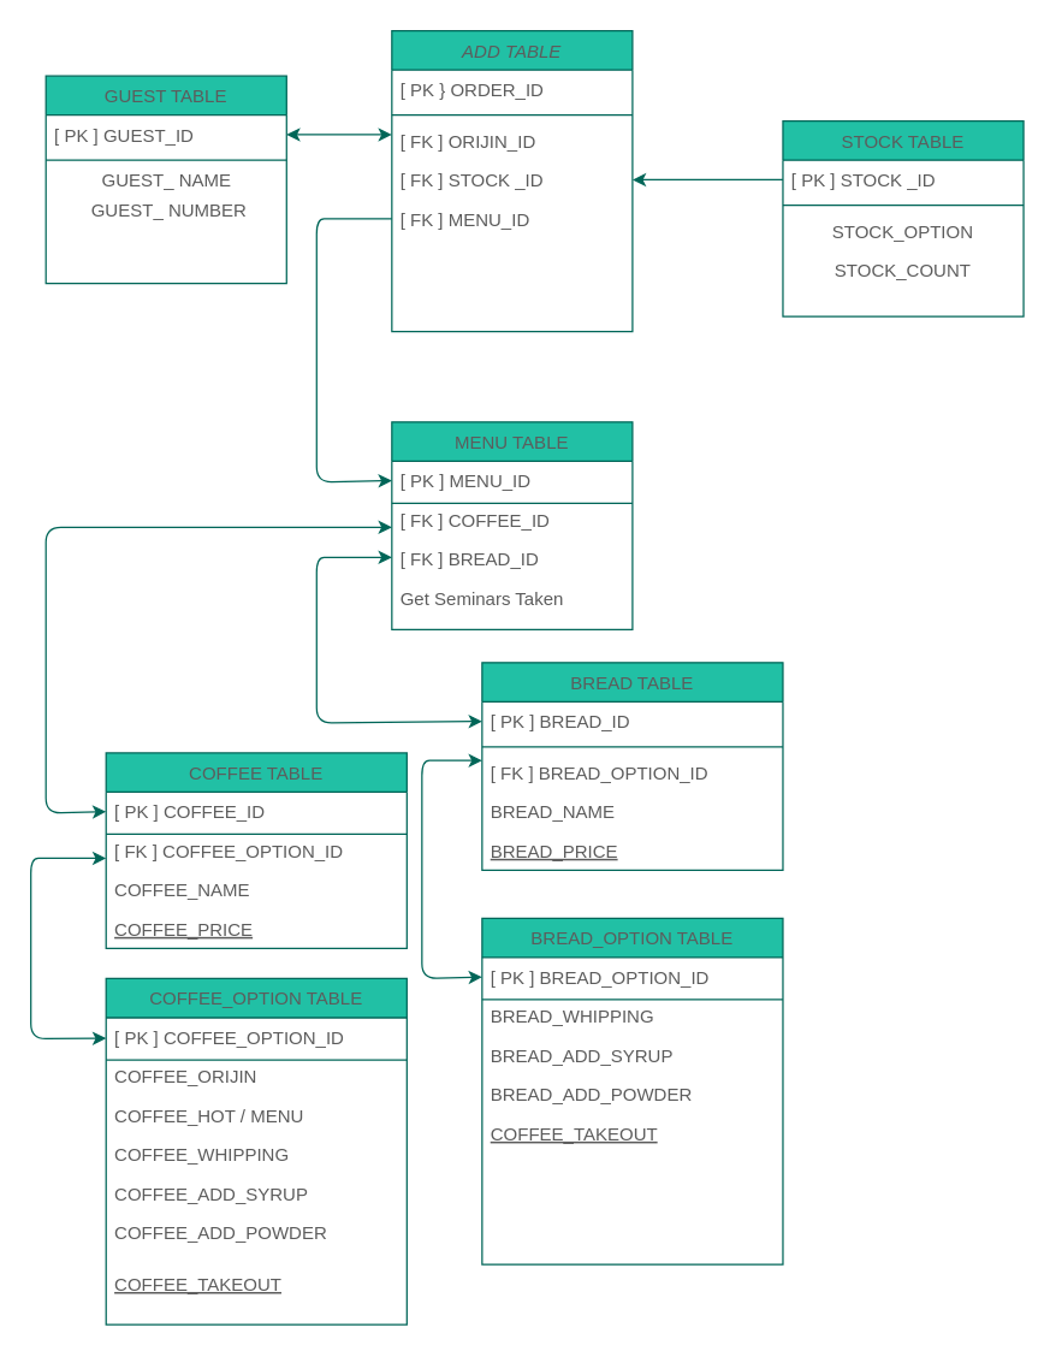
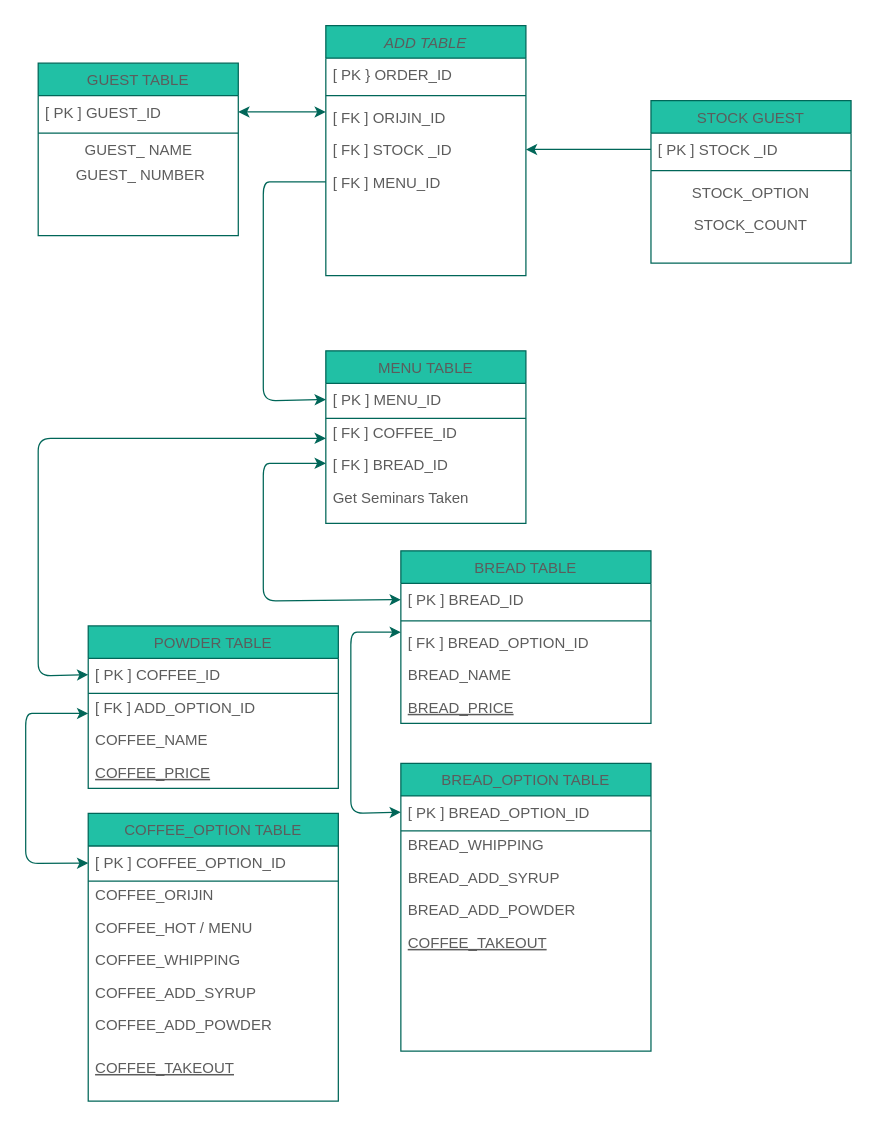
  <mxCell id="0" />
  <mxCell id="1" parent="0" />
  <mxCell id="2" value="ADD TABLE" style="swimlane;fontStyle=2;align=center;verticalAlign=top;childLayout=stackLayout;horizontal=1;startSize=26;horizontalStack=0;resizeParent=1;resizeLast=0;collapsible=1;marginBottom=0;rounded=0;shadow=0;strokeWidth=1;fillColor=#21C0A5;strokeColor=#006658;fontColor=#5C5C5C;" parent="1" vertex="1"><mxGeometry x="260" y="20" width="160" height="200" as="geometry"><mxRectangle x="230" y="140" width="160" height="26" as="alternateBounds" /></mxGeometry></mxCell>
  <mxCell id="3" value="[ PK } ORDER_ID" style="text;align=left;verticalAlign=top;spacingLeft=4;spacingRight=4;overflow=hidden;rotatable=0;points=[[0,0.5],[1,0.5]];portConstraint=eastwest;fontColor=#5C5C5C;" parent="2" vertex="1"><mxGeometry y="26" width="160" height="26" as="geometry" /></mxCell>
  <mxCell id="4" value="" style="line;html=1;strokeWidth=1;align=left;verticalAlign=middle;spacingTop=-1;spacingLeft=3;spacingRight=3;rotatable=0;labelPosition=right;points=[];portConstraint=eastwest;fillColor=#21C0A5;strokeColor=#006658;fontColor=#5C5C5C;" vertex="1" parent="2"><mxGeometry y="52" width="160" height="8" as="geometry" /></mxCell>
  <mxCell id="5" value="[ FK ] ORIJIN_ID" style="text;align=left;verticalAlign=top;spacingLeft=4;spacingRight=4;overflow=hidden;rotatable=0;points=[[0,0.5],[1,0.5]];portConstraint=eastwest;rounded=0;shadow=0;html=0;fontColor=#5C5C5C;" parent="2" vertex="1"><mxGeometry y="60" width="160" height="26" as="geometry" /></mxCell>
  <mxCell id="6" value="[ FK ] STOCK _ID" style="text;align=left;verticalAlign=top;spacingLeft=4;spacingRight=4;overflow=hidden;rotatable=0;points=[[0,0.5],[1,0.5]];portConstraint=eastwest;fontColor=#5C5C5C;" vertex="1" parent="2"><mxGeometry y="86" width="160" height="26" as="geometry" /></mxCell>
  <mxCell id="7" value="[ FK ] MENU_ID" style="text;align=left;verticalAlign=top;spacingLeft=4;spacingRight=4;overflow=hidden;rotatable=0;points=[[0,0.5],[1,0.5]];portConstraint=eastwest;fontColor=#5C5C5C;" vertex="1" parent="2"><mxGeometry y="112" width="160" height="26" as="geometry" /></mxCell>
  <mxCell id="8" value="MENU TABLE" style="swimlane;fontStyle=0;align=center;verticalAlign=top;childLayout=stackLayout;horizontal=1;startSize=26;horizontalStack=0;resizeParent=1;resizeLast=0;collapsible=1;marginBottom=0;rounded=0;shadow=0;strokeWidth=1;fillColor=#21C0A5;strokeColor=#006658;fontColor=#5C5C5C;" parent="1" vertex="1"><mxGeometry x="260" y="280" width="160" height="138" as="geometry"><mxRectangle x="130" y="380" width="160" height="26" as="alternateBounds" /></mxGeometry></mxCell>
  <mxCell id="9" value="[ PK ] MENU_ID" style="text;align=left;verticalAlign=top;spacingLeft=4;spacingRight=4;overflow=hidden;rotatable=0;points=[[0,0.5],[1,0.5]];portConstraint=eastwest;fontColor=#5C5C5C;" parent="8" vertex="1"><mxGeometry y="26" width="160" height="26" as="geometry" /></mxCell>
  <mxCell id="10" value="[ FK ] COFFEE_ID" style="text;align=left;verticalAlign=top;spacingLeft=4;spacingRight=4;overflow=hidden;rotatable=0;points=[[0,0.5],[1,0.5]];portConstraint=eastwest;fontColor=#5C5C5C;" vertex="1" parent="8"><mxGeometry y="52" width="160" height="26" as="geometry" /></mxCell>
  <mxCell id="11" value="[ FK ] BREAD_ID" style="text;align=left;verticalAlign=top;spacingLeft=4;spacingRight=4;overflow=hidden;rotatable=0;points=[[0,0.5],[1,0.5]];portConstraint=eastwest;fontColor=#5C5C5C;" vertex="1" parent="8"><mxGeometry y="78" width="160" height="26" as="geometry" /></mxCell>
  <mxCell id="12" value="Get Seminars Taken" style="text;align=left;verticalAlign=top;spacingLeft=4;spacingRight=4;overflow=hidden;rotatable=0;points=[[0,0.5],[1,0.5]];portConstraint=eastwest;fontColor=#5C5C5C;" parent="8" vertex="1"><mxGeometry y="104" width="160" height="26" as="geometry" /></mxCell>
- <mxCell id="13" value="STOCK TABLE" style="swimlane;fontStyle=0;align=center;verticalAlign=top;childLayout=stackLayout;horizontal=1;startSize=26;horizontalStack=0;resizeParent=1;resizeLast=0;collapsible=1;marginBottom=0;rounded=0;shadow=0;strokeWidth=1;fillColor=#21C0A5;strokeColor=#006658;fontColor=#5C5C5C;" parent="1" vertex="1"><mxGeometry x="520" y="80" width="160" height="130" as="geometry"><mxRectangle x="550" y="140" width="160" height="26" as="alternateBounds" /></mxGeometry></mxCell>
+ <mxCell id="13" value="STOCK GUEST" style="swimlane;fontStyle=0;align=center;verticalAlign=top;childLayout=stackLayout;horizontal=1;startSize=26;horizontalStack=0;resizeParent=1;resizeLast=0;collapsible=1;marginBottom=0;rounded=0;shadow=0;strokeWidth=1;fillColor=#21C0A5;strokeColor=#006658;fontColor=#5C5C5C;" parent="1" vertex="1"><mxGeometry x="520" y="80" width="160" height="130" as="geometry"><mxRectangle x="550" y="140" width="160" height="26" as="alternateBounds" /></mxGeometry></mxCell>
  <mxCell id="14" value="[ PK ] STOCK _ID" style="text;align=left;verticalAlign=top;spacingLeft=4;spacingRight=4;overflow=hidden;rotatable=0;points=[[0,0.5],[1,0.5]];portConstraint=eastwest;fontColor=#5C5C5C;" parent="13" vertex="1"><mxGeometry y="26" width="160" height="26" as="geometry" /></mxCell>
  <mxCell id="15" value="" style="line;html=1;strokeWidth=1;align=left;verticalAlign=middle;spacingTop=-1;spacingLeft=3;spacingRight=3;rotatable=0;labelPosition=right;points=[];portConstraint=eastwest;fillColor=#21C0A5;strokeColor=#006658;fontColor=#5C5C5C;" parent="13" vertex="1"><mxGeometry y="52" width="160" height="8" as="geometry" /></mxCell>
  <mxCell id="16" value="STOCK_OPTION" style="text;align=center;verticalAlign=top;spacingLeft=4;spacingRight=4;overflow=hidden;rotatable=0;points=[[0,0.5],[1,0.5]];portConstraint=eastwest;fontColor=#5C5C5C;" parent="13" vertex="1"><mxGeometry y="60" width="160" height="26" as="geometry" /></mxCell>
  <mxCell id="17" value="STOCK_COUNT" style="text;align=center;verticalAlign=top;spacingLeft=4;spacingRight=4;overflow=hidden;rotatable=0;points=[[0,0.5],[1,0.5]];portConstraint=eastwest;fontColor=#5C5C5C;" vertex="1" parent="13"><mxGeometry y="86" width="160" height="26" as="geometry" /></mxCell>
  <mxCell id="18" value="GUEST TABLE" style="swimlane;fontStyle=0;align=center;verticalAlign=top;childLayout=stackLayout;horizontal=1;startSize=26;horizontalStack=0;resizeParent=1;resizeLast=0;collapsible=1;marginBottom=0;rounded=0;shadow=0;strokeWidth=1;fillColor=#21C0A5;strokeColor=#006658;fontColor=#5C5C5C;" vertex="1" parent="1"><mxGeometry x="30" y="50" width="160" height="138" as="geometry"><mxRectangle x="130" y="380" width="160" height="26" as="alternateBounds" /></mxGeometry></mxCell>
  <mxCell id="19" value="[ PK ] GUEST_ID" style="text;align=left;verticalAlign=top;spacingLeft=4;spacingRight=4;overflow=hidden;rotatable=0;points=[[0,0.5],[1,0.5]];portConstraint=eastwest;fontColor=#5C5C5C;" vertex="1" parent="18"><mxGeometry y="26" width="160" height="26" as="geometry" /></mxCell>
  <mxCell id="20" value="" style="line;html=1;strokeWidth=1;align=left;verticalAlign=middle;spacingTop=-1;spacingLeft=3;spacingRight=3;rotatable=0;labelPosition=right;points=[];portConstraint=eastwest;fillColor=#21C0A5;strokeColor=#006658;fontColor=#5C5C5C;" vertex="1" parent="18"><mxGeometry y="52" width="160" height="8" as="geometry" /></mxCell>
  <mxCell id="21" value="&amp;nbsp;GUEST_ NAME&amp;nbsp;" style="text;html=1;align=center;verticalAlign=middle;resizable=0;points=[];autosize=1;strokeColor=none;fontColor=#5C5C5C;" vertex="1" parent="18"><mxGeometry y="60" width="160" height="20" as="geometry" /></mxCell>
  <mxCell id="22" value="&amp;nbsp;GUEST_ NUMBER" style="text;html=1;align=center;verticalAlign=middle;resizable=0;points=[];autosize=1;strokeColor=none;fontColor=#5C5C5C;" vertex="1" parent="18"><mxGeometry y="80" width="160" height="20" as="geometry" /></mxCell>
  <mxCell id="23" value="" style="endArrow=classic;startArrow=classic;html=1;fontColor=#5C5C5C;strokeColor=#006658;fillColor=#21C0A5;entryX=1;entryY=0.5;entryDx=0;entryDy=0;" edge="1" parent="1"><mxGeometry width="50" height="50" relative="1" as="geometry"><mxPoint x="260" y="89" as="sourcePoint" /><mxPoint x="190" y="89" as="targetPoint" /></mxGeometry></mxCell>
  <mxCell id="24" value="" style="endArrow=none;startArrow=classic;html=1;fontColor=#5C5C5C;strokeColor=#006658;fillColor=#21C0A5;exitX=1;exitY=0.5;exitDx=0;exitDy=0;entryX=0;entryY=0.5;entryDx=0;entryDy=0;" edge="1" parent="1" source="6" target="14"><mxGeometry width="50" height="50" relative="1" as="geometry"><mxPoint x="420" y="121" as="sourcePoint" /><mxPoint x="510" y="111" as="targetPoint" /></mxGeometry></mxCell>
  <mxCell id="25" value="" style="endArrow=none;startArrow=classic;html=1;fontColor=#5C5C5C;strokeColor=#006658;fillColor=#21C0A5;entryX=0;entryY=0.5;entryDx=0;entryDy=0;exitX=0;exitY=0.5;exitDx=0;exitDy=0;" edge="1" parent="1" source="9" target="7"><mxGeometry width="50" height="50" relative="1" as="geometry"><mxPoint x="310" y="230" as="sourcePoint" /><mxPoint x="430" y="170" as="targetPoint" /><Array as="points"><mxPoint x="210" y="320" /><mxPoint x="210" y="145" /><mxPoint x="220" y="145" /></Array></mxGeometry></mxCell>
  <mxCell id="26" value="" style="line;html=1;strokeWidth=1;align=left;verticalAlign=middle;spacingTop=-1;spacingLeft=3;spacingRight=3;rotatable=0;labelPosition=right;points=[];portConstraint=eastwest;fillColor=#21C0A5;strokeColor=#006658;fontColor=#5C5C5C;" vertex="1" parent="1"><mxGeometry x="260" y="330" width="160" height="8" as="geometry" /></mxCell>
- <mxCell id="27" value="COFFEE TABLE" style="swimlane;fontStyle=0;align=center;verticalAlign=top;childLayout=stackLayout;horizontal=1;startSize=26;horizontalStack=0;resizeParent=1;resizeLast=0;collapsible=1;marginBottom=0;rounded=0;shadow=0;strokeWidth=1;fillColor=#21C0A5;strokeColor=#006658;fontColor=#5C5C5C;" vertex="1" parent="1"><mxGeometry x="70" y="500" width="200" height="130" as="geometry"><mxRectangle x="130" y="380" width="160" height="26" as="alternateBounds" /></mxGeometry></mxCell>
+ <mxCell id="27" value="POWDER TABLE" style="swimlane;fontStyle=0;align=center;verticalAlign=top;childLayout=stackLayout;horizontal=1;startSize=26;horizontalStack=0;resizeParent=1;resizeLast=0;collapsible=1;marginBottom=0;rounded=0;shadow=0;strokeWidth=1;fillColor=#21C0A5;strokeColor=#006658;fontColor=#5C5C5C;" vertex="1" parent="1"><mxGeometry x="70" y="500" width="200" height="130" as="geometry"><mxRectangle x="130" y="380" width="160" height="26" as="alternateBounds" /></mxGeometry></mxCell>
  <mxCell id="28" value="[ PK ] COFFEE_ID" style="text;align=left;verticalAlign=top;spacingLeft=4;spacingRight=4;overflow=hidden;rotatable=0;points=[[0,0.5],[1,0.5]];portConstraint=eastwest;fontColor=#5C5C5C;" vertex="1" parent="27"><mxGeometry y="26" width="200" height="26" as="geometry" /></mxCell>
- <mxCell id="29" value="[ FK ] COFFEE_OPTION_ID" style="text;align=left;verticalAlign=top;spacingLeft=4;spacingRight=4;overflow=hidden;rotatable=0;points=[[0,0.5],[1,0.5]];portConstraint=eastwest;fontColor=#5C5C5C;" vertex="1" parent="27"><mxGeometry y="52" width="200" height="26" as="geometry" /></mxCell>
+ <mxCell id="29" value="[ FK ] ADD_OPTION_ID" style="text;align=left;verticalAlign=top;spacingLeft=4;spacingRight=4;overflow=hidden;rotatable=0;points=[[0,0.5],[1,0.5]];portConstraint=eastwest;fontColor=#5C5C5C;" vertex="1" parent="27"><mxGeometry y="52" width="200" height="26" as="geometry" /></mxCell>
  <mxCell id="30" value="COFFEE_NAME" style="text;align=left;verticalAlign=top;spacingLeft=4;spacingRight=4;overflow=hidden;rotatable=0;points=[[0,0.5],[1,0.5]];portConstraint=eastwest;rounded=0;shadow=0;html=0;fontColor=#5C5C5C;" vertex="1" parent="27"><mxGeometry y="78" width="200" height="26" as="geometry" /></mxCell>
  <mxCell id="31" value="COFFEE_PRICE" style="text;align=left;verticalAlign=top;spacingLeft=4;spacingRight=4;overflow=hidden;rotatable=0;points=[[0,0.5],[1,0.5]];portConstraint=eastwest;fontStyle=4;fontColor=#5C5C5C;" vertex="1" parent="27"><mxGeometry y="104" width="200" height="26" as="geometry" /></mxCell>
  <mxCell id="32" value="" style="endArrow=classic;startArrow=classic;html=1;fontColor=#5C5C5C;strokeColor=#006658;fillColor=#21C0A5;entryX=0;entryY=0.5;entryDx=0;entryDy=0;exitX=0;exitY=0.5;exitDx=0;exitDy=0;" edge="1" parent="1" source="28"><mxGeometry width="50" height="50" relative="1" as="geometry"><mxPoint x="260" y="524" as="sourcePoint" /><mxPoint x="260" y="350" as="targetPoint" /><Array as="points"><mxPoint x="30" y="540" /><mxPoint x="30" y="350" /><mxPoint x="220" y="350" /></Array></mxGeometry></mxCell>
  <mxCell id="33" value="COFFEE_OPTION TABLE" style="swimlane;fontStyle=0;align=center;verticalAlign=top;childLayout=stackLayout;horizontal=1;startSize=26;horizontalStack=0;resizeParent=1;resizeLast=0;collapsible=1;marginBottom=0;rounded=0;shadow=0;strokeWidth=1;fillColor=#21C0A5;strokeColor=#006658;fontColor=#5C5C5C;" vertex="1" parent="1"><mxGeometry x="70" y="650" width="200" height="230" as="geometry"><mxRectangle x="130" y="380" width="160" height="26" as="alternateBounds" /></mxGeometry></mxCell>
  <mxCell id="34" value="[ PK ] COFFEE_OPTION_ID" style="text;align=left;verticalAlign=top;spacingLeft=4;spacingRight=4;overflow=hidden;rotatable=0;points=[[0,0.5],[1,0.5]];portConstraint=eastwest;fontColor=#5C5C5C;" vertex="1" parent="33"><mxGeometry y="26" width="200" height="26" as="geometry" /></mxCell>
  <mxCell id="35" value="COFFEE_ORIJIN" style="text;align=left;verticalAlign=top;spacingLeft=4;spacingRight=4;overflow=hidden;rotatable=0;points=[[0,0.5],[1,0.5]];portConstraint=eastwest;rounded=0;shadow=0;html=0;fontColor=#5C5C5C;" vertex="1" parent="33"><mxGeometry y="52" width="200" height="26" as="geometry" /></mxCell>
  <mxCell id="36" value="COFFEE_HOT / MENU" style="text;align=left;verticalAlign=top;spacingLeft=4;spacingRight=4;overflow=hidden;rotatable=0;points=[[0,0.5],[1,0.5]];portConstraint=eastwest;rounded=0;shadow=0;html=0;fontColor=#5C5C5C;" vertex="1" parent="33"><mxGeometry y="78" width="200" height="26" as="geometry" /></mxCell>
  <mxCell id="37" value="COFFEE_WHIPPING" style="text;align=left;verticalAlign=top;spacingLeft=4;spacingRight=4;overflow=hidden;rotatable=0;points=[[0,0.5],[1,0.5]];portConstraint=eastwest;rounded=0;shadow=0;html=0;fontColor=#5C5C5C;" vertex="1" parent="33"><mxGeometry y="104" width="200" height="26" as="geometry" /></mxCell>
  <mxCell id="38" value="COFFEE_ADD_SYRUP" style="text;align=left;verticalAlign=top;spacingLeft=4;spacingRight=4;overflow=hidden;rotatable=0;points=[[0,0.5],[1,0.5]];portConstraint=eastwest;rounded=0;shadow=0;html=0;fontColor=#5C5C5C;" vertex="1" parent="33"><mxGeometry y="130" width="200" height="26" as="geometry" /></mxCell>
  <mxCell id="39" value="COFFEE_ADD_POWDER" style="text;align=left;verticalAlign=top;spacingLeft=4;spacingRight=4;overflow=hidden;rotatable=0;points=[[0,0.5],[1,0.5]];portConstraint=eastwest;rounded=0;shadow=0;html=0;fontColor=#5C5C5C;" vertex="1" parent="33"><mxGeometry y="156" width="200" height="26" as="geometry" /></mxCell>
  <mxCell id="40" value="" style="endArrow=classic;startArrow=classic;html=1;fontColor=#5C5C5C;strokeColor=#006658;fillColor=#21C0A5;entryX=0;entryY=0.5;entryDx=0;entryDy=0;" edge="1" parent="1" source="34"><mxGeometry width="50" height="50" relative="1" as="geometry"><mxPoint x="70" y="744" as="sourcePoint" /><mxPoint x="70" y="570" as="targetPoint" /><Array as="points"><mxPoint x="20" y="690" /><mxPoint x="20" y="570" /><mxPoint x="30" y="570" /></Array></mxGeometry></mxCell>
  <mxCell id="41" value="COFFEE_TAKEOUT" style="text;align=left;verticalAlign=top;spacingLeft=4;spacingRight=4;overflow=hidden;rotatable=0;points=[[0,0.5],[1,0.5]];portConstraint=eastwest;fontStyle=4;fontColor=#5C5C5C;" vertex="1" parent="1"><mxGeometry x="70" y="840" width="200" height="26" as="geometry" /></mxCell>
  <mxCell id="42" value="BREAD TABLE" style="swimlane;fontStyle=0;align=center;verticalAlign=top;childLayout=stackLayout;horizontal=1;startSize=26;horizontalStack=0;resizeParent=1;resizeLast=0;collapsible=1;marginBottom=0;rounded=0;shadow=0;strokeWidth=1;fillColor=#21C0A5;strokeColor=#006658;fontColor=#5C5C5C;" vertex="1" parent="1"><mxGeometry x="320" y="440" width="200" height="138" as="geometry"><mxRectangle x="130" y="380" width="160" height="26" as="alternateBounds" /></mxGeometry></mxCell>
  <mxCell id="43" value="[ PK ] BREAD_ID" style="text;align=left;verticalAlign=top;spacingLeft=4;spacingRight=4;overflow=hidden;rotatable=0;points=[[0,0.5],[1,0.5]];portConstraint=eastwest;fontColor=#5C5C5C;" vertex="1" parent="42"><mxGeometry y="26" width="200" height="26" as="geometry" /></mxCell>
  <mxCell id="44" value="" style="line;html=1;strokeWidth=1;align=left;verticalAlign=middle;spacingTop=-1;spacingLeft=3;spacingRight=3;rotatable=0;labelPosition=right;points=[];portConstraint=eastwest;fillColor=#21C0A5;strokeColor=#006658;fontColor=#5C5C5C;" vertex="1" parent="42"><mxGeometry y="52" width="200" height="8" as="geometry" /></mxCell>
  <mxCell id="45" value="[ FK ] BREAD_OPTION_ID" style="text;align=left;verticalAlign=top;spacingLeft=4;spacingRight=4;overflow=hidden;rotatable=0;points=[[0,0.5],[1,0.5]];portConstraint=eastwest;fontColor=#5C5C5C;" vertex="1" parent="42"><mxGeometry y="60" width="200" height="26" as="geometry" /></mxCell>
  <mxCell id="46" value="BREAD_NAME" style="text;align=left;verticalAlign=top;spacingLeft=4;spacingRight=4;overflow=hidden;rotatable=0;points=[[0,0.5],[1,0.5]];portConstraint=eastwest;rounded=0;shadow=0;html=0;fontColor=#5C5C5C;" vertex="1" parent="42"><mxGeometry y="86" width="200" height="26" as="geometry" /></mxCell>
  <mxCell id="47" value="BREAD_PRICE" style="text;align=left;verticalAlign=top;spacingLeft=4;spacingRight=4;overflow=hidden;rotatable=0;points=[[0,0.5],[1,0.5]];portConstraint=eastwest;fontStyle=4;fontColor=#5C5C5C;" vertex="1" parent="42"><mxGeometry y="112" width="200" height="26" as="geometry" /></mxCell>
  <mxCell id="48" value="" style="endArrow=classic;startArrow=classic;html=1;fontColor=#5C5C5C;strokeColor=#006658;fillColor=#21C0A5;entryX=0;entryY=0.5;entryDx=0;entryDy=0;exitX=0;exitY=0.5;exitDx=0;exitDy=0;" edge="1" parent="1" source="43"><mxGeometry width="50" height="50" relative="1" as="geometry"><mxPoint x="260" y="544" as="sourcePoint" /><mxPoint x="260" y="370" as="targetPoint" /><Array as="points"><mxPoint x="210" y="480" /><mxPoint x="210" y="370" /><mxPoint x="220" y="370" /></Array></mxGeometry></mxCell>
  <mxCell id="49" value="BREAD_OPTION TABLE" style="swimlane;fontStyle=0;align=center;verticalAlign=top;childLayout=stackLayout;horizontal=1;startSize=26;horizontalStack=0;resizeParent=1;resizeLast=0;collapsible=1;marginBottom=0;rounded=0;shadow=0;strokeWidth=1;fillColor=#21C0A5;strokeColor=#006658;fontColor=#5C5C5C;" vertex="1" parent="1"><mxGeometry x="320" y="610" width="200" height="230" as="geometry"><mxRectangle x="130" y="380" width="160" height="26" as="alternateBounds" /></mxGeometry></mxCell>
  <mxCell id="50" value="[ PK ] BREAD_OPTION_ID" style="text;align=left;verticalAlign=top;spacingLeft=4;spacingRight=4;overflow=hidden;rotatable=0;points=[[0,0.5],[1,0.5]];portConstraint=eastwest;fontColor=#5C5C5C;" vertex="1" parent="49"><mxGeometry y="26" width="200" height="26" as="geometry" /></mxCell>
  <mxCell id="51" value="BREAD_WHIPPING" style="text;align=left;verticalAlign=top;spacingLeft=4;spacingRight=4;overflow=hidden;rotatable=0;points=[[0,0.5],[1,0.5]];portConstraint=eastwest;rounded=0;shadow=0;html=0;fontColor=#5C5C5C;" vertex="1" parent="49"><mxGeometry y="52" width="200" height="26" as="geometry" /></mxCell>
  <mxCell id="52" value="BREAD_ADD_SYRUP" style="text;align=left;verticalAlign=top;spacingLeft=4;spacingRight=4;overflow=hidden;rotatable=0;points=[[0,0.5],[1,0.5]];portConstraint=eastwest;rounded=0;shadow=0;html=0;fontColor=#5C5C5C;" vertex="1" parent="49"><mxGeometry y="78" width="200" height="26" as="geometry" /></mxCell>
  <mxCell id="53" value="BREAD_ADD_POWDER" style="text;align=left;verticalAlign=top;spacingLeft=4;spacingRight=4;overflow=hidden;rotatable=0;points=[[0,0.5],[1,0.5]];portConstraint=eastwest;rounded=0;shadow=0;html=0;fontColor=#5C5C5C;" vertex="1" parent="49"><mxGeometry y="104" width="200" height="26" as="geometry" /></mxCell>
  <mxCell id="54" value="COFFEE_TAKEOUT" style="text;align=left;verticalAlign=top;spacingLeft=4;spacingRight=4;overflow=hidden;rotatable=0;points=[[0,0.5],[1,0.5]];portConstraint=eastwest;fontStyle=4;fontColor=#5C5C5C;" vertex="1" parent="49"><mxGeometry y="130" width="200" height="26" as="geometry" /></mxCell>
  <mxCell id="55" value="" style="endArrow=classic;startArrow=classic;html=1;fontColor=#5C5C5C;strokeColor=#006658;fillColor=#21C0A5;exitX=0;exitY=0.5;exitDx=0;exitDy=0;" edge="1" parent="1" source="50"><mxGeometry width="50" height="50" relative="1" as="geometry"><mxPoint x="330" y="624.667" as="sourcePoint" /><mxPoint x="320" y="505" as="targetPoint" /><Array as="points"><mxPoint x="280" y="650" /><mxPoint x="280" y="505" /><mxPoint x="290" y="505" /></Array></mxGeometry></mxCell>
  <mxCell id="56" value="" style="line;html=1;strokeWidth=1;align=left;verticalAlign=middle;spacingTop=-1;spacingLeft=3;spacingRight=3;rotatable=0;labelPosition=right;points=[];portConstraint=eastwest;fillColor=#21C0A5;strokeColor=#006658;fontColor=#5C5C5C;" vertex="1" parent="1"><mxGeometry x="70" y="550" width="200" height="8" as="geometry" /></mxCell>
  <mxCell id="57" value="" style="line;html=1;strokeWidth=1;align=left;verticalAlign=middle;spacingTop=-1;spacingLeft=3;spacingRight=3;rotatable=0;labelPosition=right;points=[];portConstraint=eastwest;fillColor=#21C0A5;strokeColor=#006658;fontColor=#5C5C5C;" vertex="1" parent="1"><mxGeometry x="70" y="700" width="200" height="8" as="geometry" /></mxCell>
  <mxCell id="58" value="" style="line;html=1;strokeWidth=1;align=left;verticalAlign=middle;spacingTop=-1;spacingLeft=3;spacingRight=3;rotatable=0;labelPosition=right;points=[];portConstraint=eastwest;fillColor=#21C0A5;strokeColor=#006658;fontColor=#5C5C5C;" vertex="1" parent="1"><mxGeometry x="320" y="660" width="200" height="8" as="geometry" /></mxCell>
